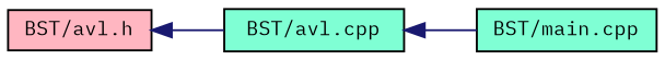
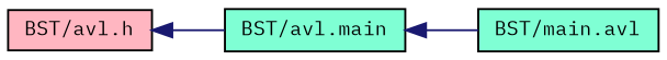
  digraph {
    fontname="IBM Plex Mono"
    rankdir=LR
    node [color=black fillcolor=aquamarine fontname="IBM Plex Mono" fontsize=10 shape=record style=filled]
    edge [color=midnightblue dir=back fontname="IBM Plex Mono" fontsize=10 labelfontname=Helvetica labelfontsize=10 style=solid]
    n1 [fillcolor=lightpink fontcolor=black height=0.2 label="BST/avl.h" width=0.4]
-   n2 [height=0.2 label="BST/avl.cpp" width=0.4]
-   n3 [height=0.2 label="BST/main.cpp" width=0.4]
+   n2 [height=0.2 label="BST/avl.main" width=0.4]
+   n3 [height=0.2 label="BST/main.avl" width=0.4]
    n1 -> n2
    n2 -> n3
  }
